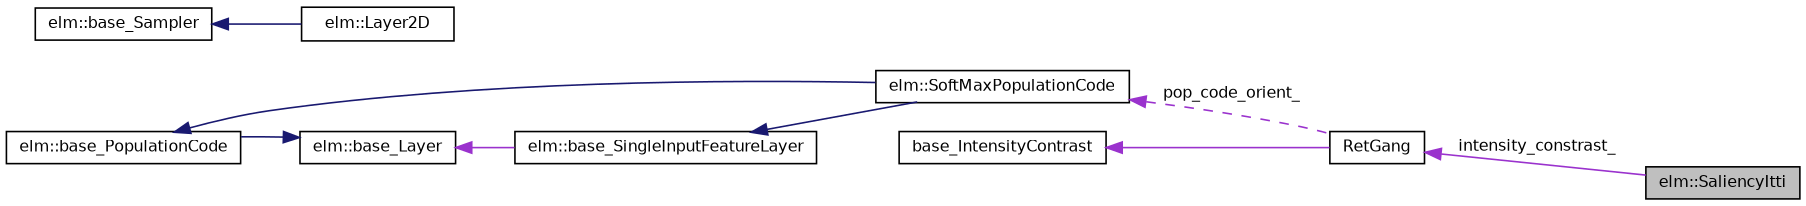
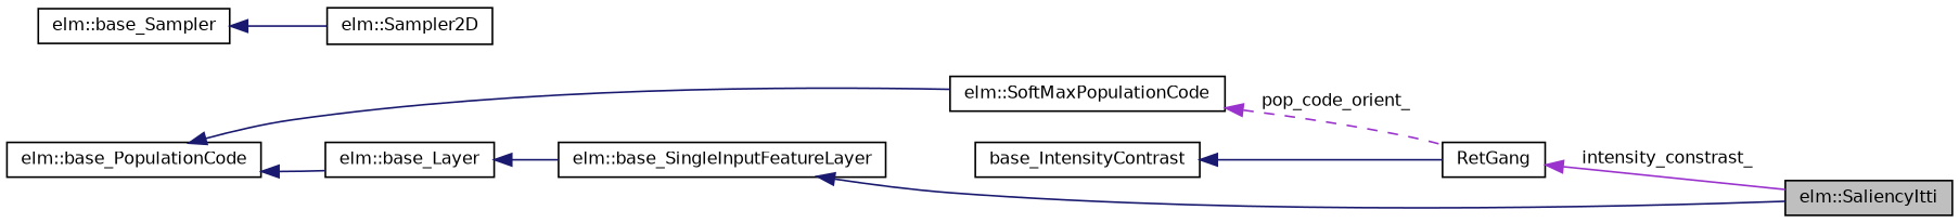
  digraph {
    rankdir=LR
    node [color=black fillcolor=white fontname=Helvetica fontsize=10 shape=record style=filled]
    edge [color=midnightblue dir=back fontname=Helvetica fontsize=10 labelfontname=Helvetica labelfontsize=10 style=solid]
    n1 [fillcolor=grey75 fontcolor=black height=0.2 label="elm::SaliencyItti" width=0.4]
    n2 [height=0.2 label="elm::base_SingleInputFeatureLayer" width=0.4]
    n3 [height=0.2 label="elm::base_Layer" width=0.4]
    n4 [height=0.2 label="elm::base_PopulationCode" width=0.4]
    n5 [height=0.2 label="elm::SoftMaxPopulationCode" width=0.4]
    n6 [height=0.2 label=RetGang width=0.4]
    n7 [height=0.2 label=base_IntensityContrast width=0.4]
-   n8 [height=0.2 label="elm::Layer2D" width=0.4]
+   n8 [height=0.2 label="elm::Sampler2D" width=0.4]
    n9 [height=0.2 label="elm::base_Sampler" width=0.4]
-   n2 -> n5
-   n3 -> n2 [color=darkorchid3]
-   n3 -> n4
+   n2 -> n1
+   n3 -> n2
+   n4 -> n3
    n4 -> n5
    n5 -> n6 [color=darkorchid3 label=" pop_code_orient_" style=dashed]
    n6 -> n1 [color=darkorchid3 label=" intensity_constrast_"]
-   n7 -> n6 [color=darkorchid3]
+   n7 -> n6
    n9 -> n8
  }
